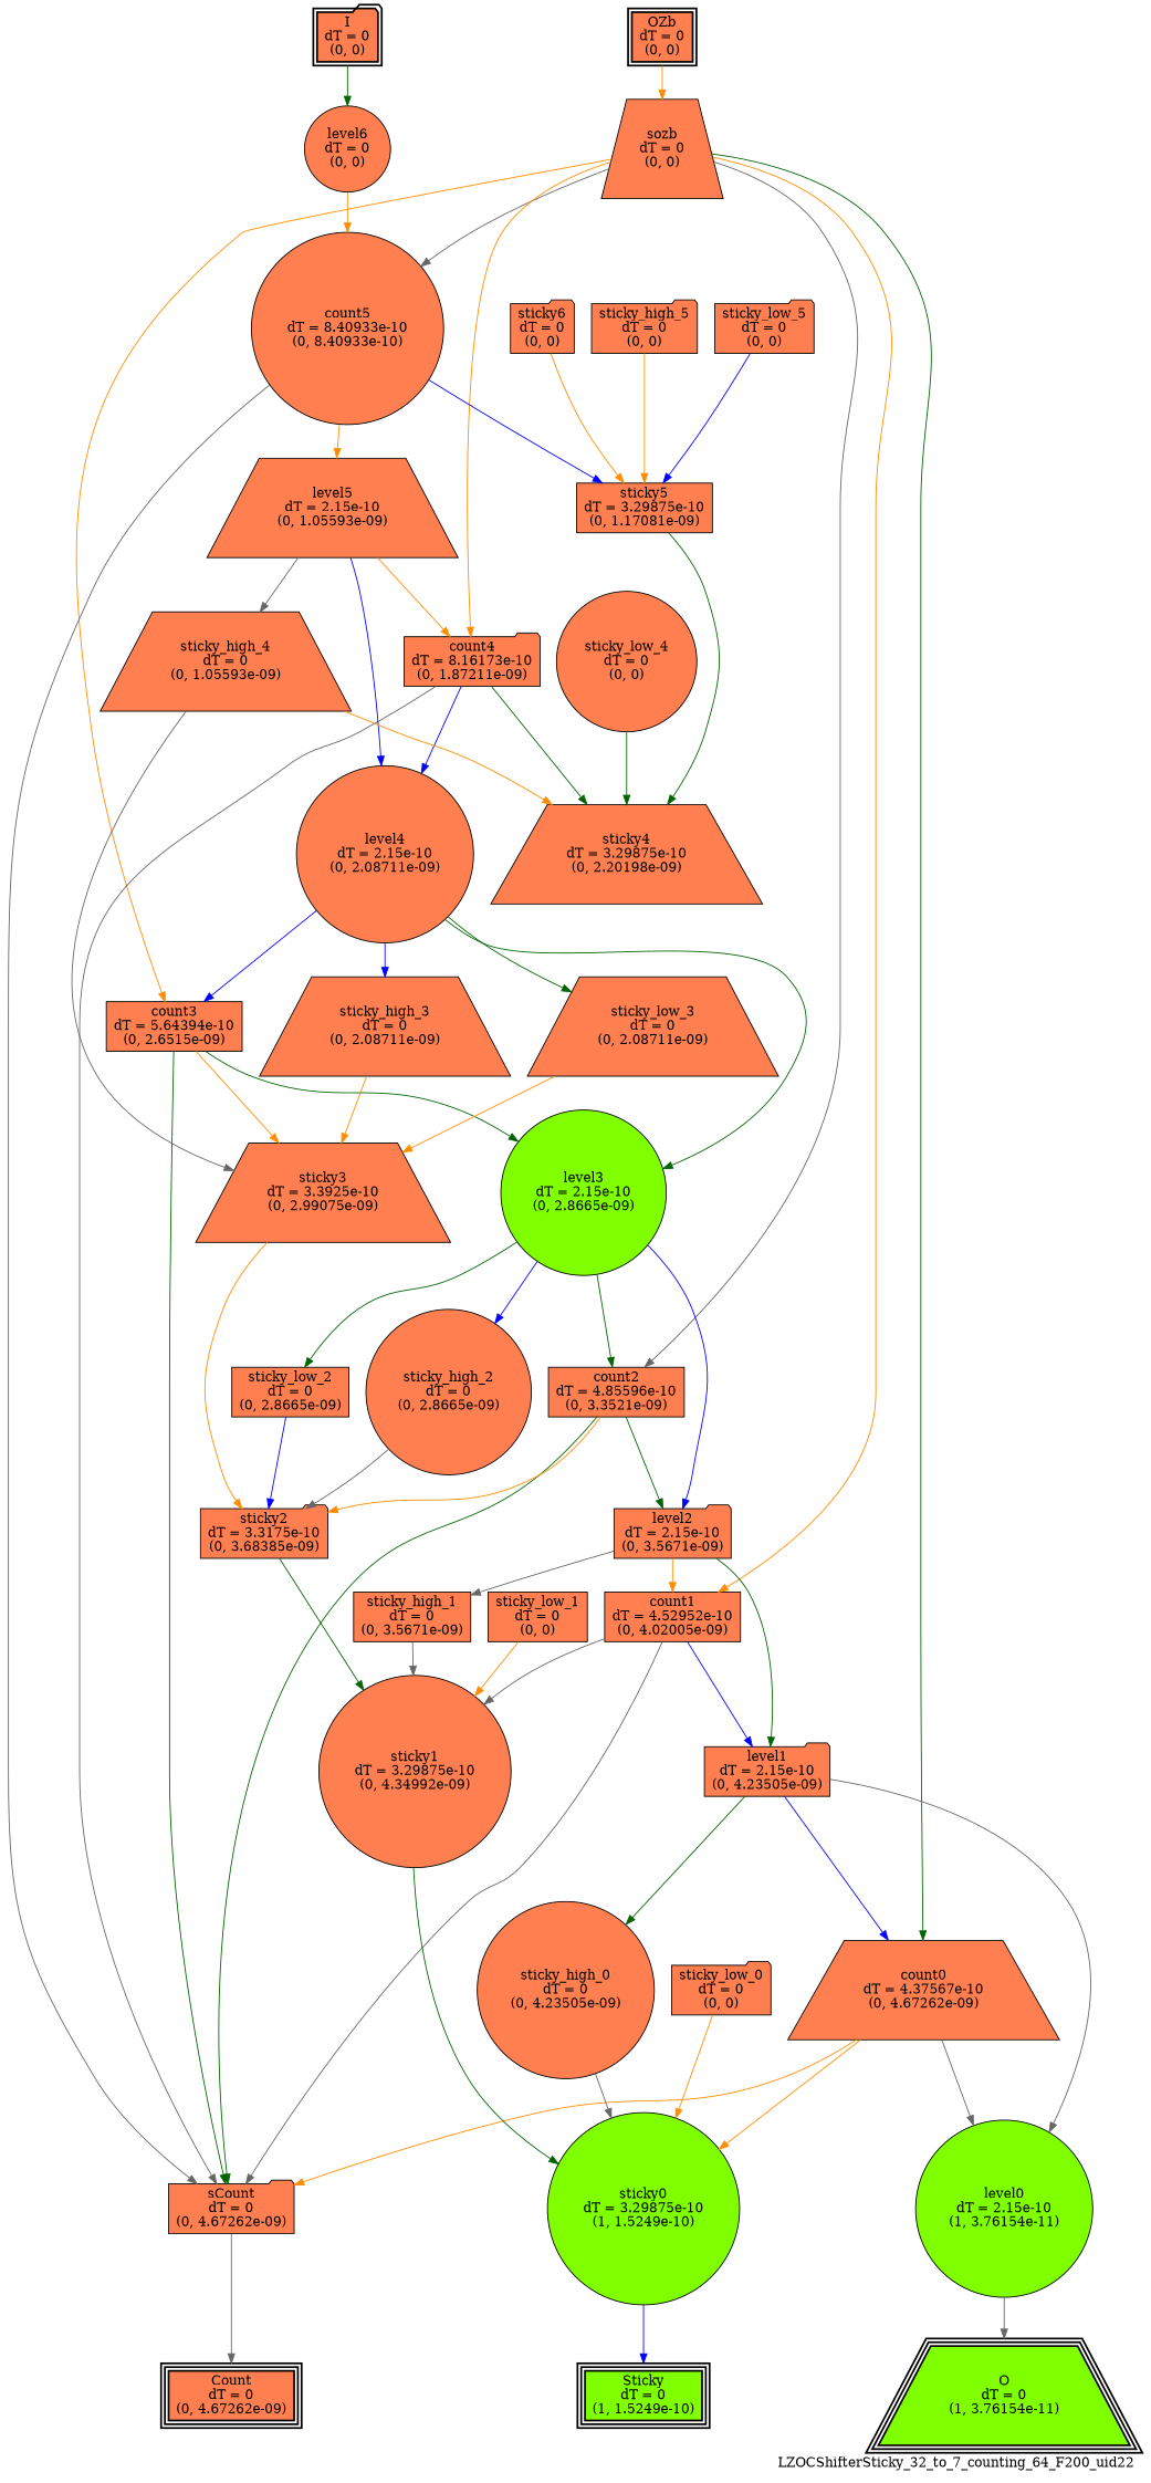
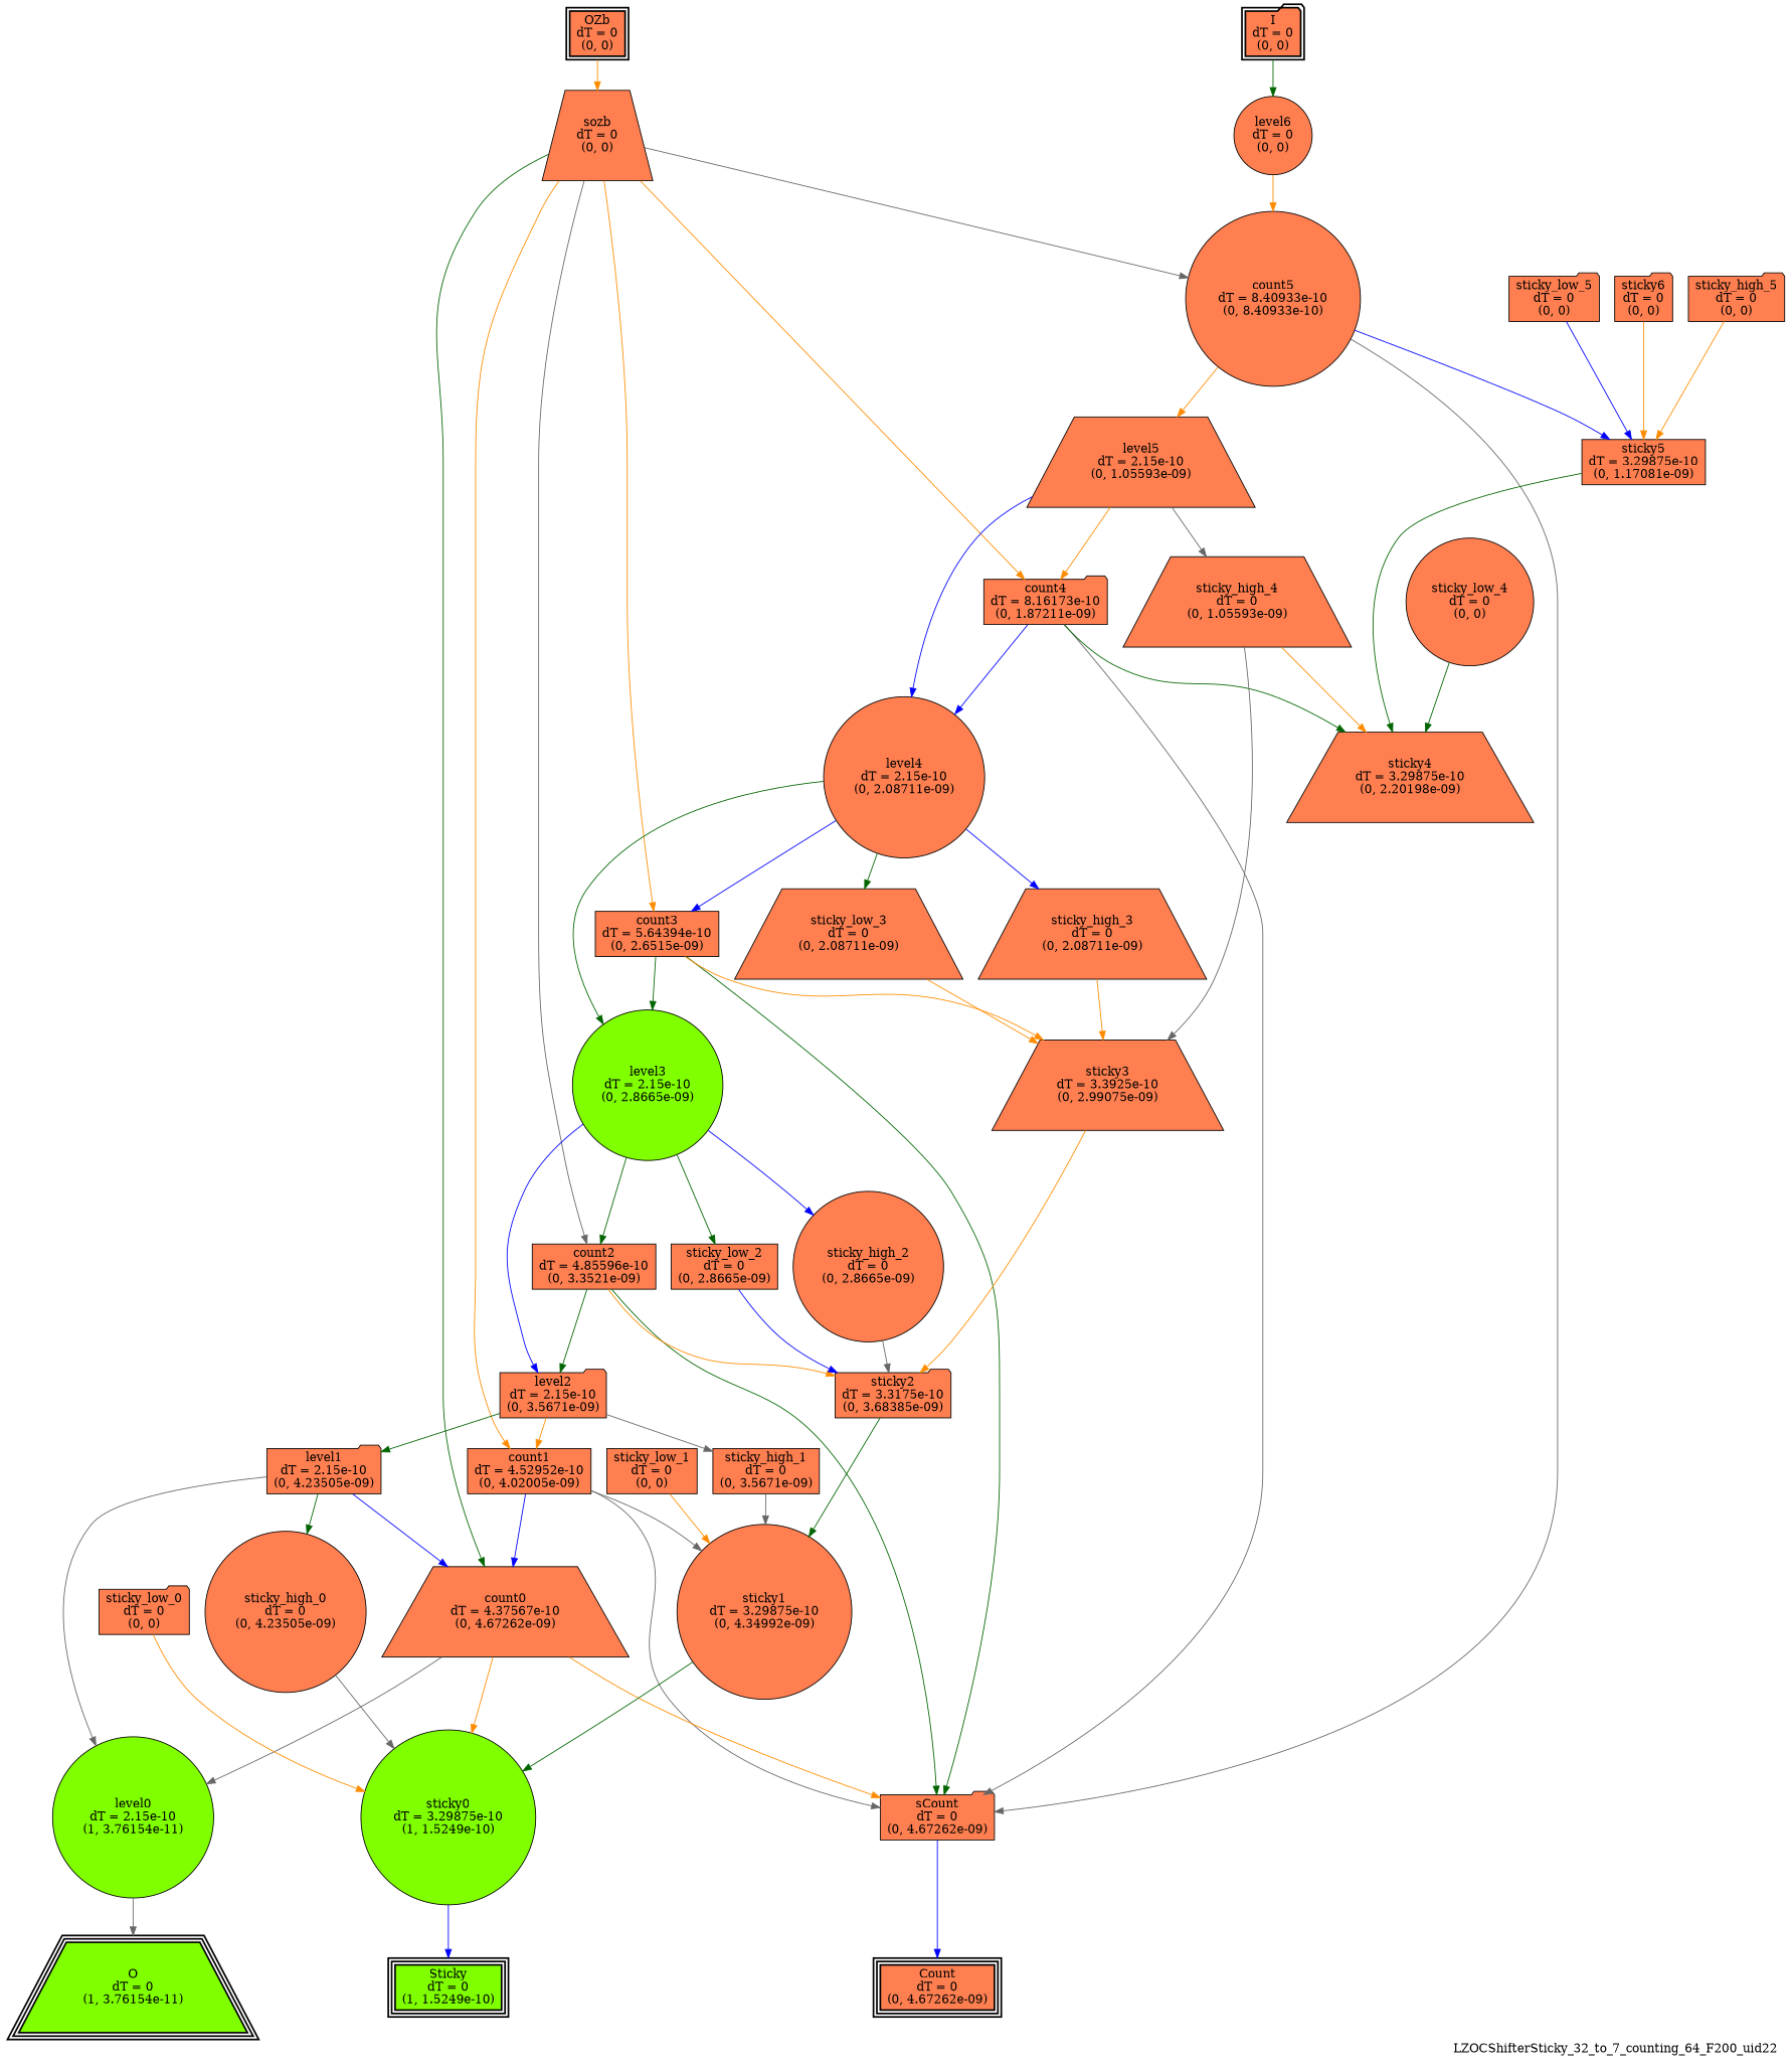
  digraph {
    label=LZOCShifterSticky_32_to_7_counting_64_F200_uid22
    labeljust=right
    labelloc=bottom
    nodesep=0.25
    ranksep=0.5
    node [color=black fillcolor=coral peripheries=1 shape=folder style=filled]
    edge [arrowhead=normal arrowsize=1.0 arrowtail=normal color=darkorange dir=forward]
    n1 [label="I\ndT = 0\n(0, 0)" peripheries=2 style="bold, filled"]
    n2 [label="OZb\ndT = 0\n(0, 0)" peripheries=2 shape=box style="bold, filled"]
    n3 [label="Count\ndT = 0\n(0, 4.67262e-09)" peripheries=3 shape=box style="bold, filled"]
    n4 [fillcolor=chartreuse label="O\ndT = 0\n(1, 3.76154e-11)" peripheries=3 shape=trapezium style="bold, filled"]
    n5 [fillcolor=chartreuse label="Sticky\ndT = 0\n(1, 1.5249e-10)" peripheries=3 shape=box style="bold, filled"]
    n6 [label="level6\ndT = 0\n(0, 0)" shape=circle]
    n7 [label="sozb\ndT = 0\n(0, 0)" shape=trapezium]
    n8 [label="count5\ndT = 8.40933e-10\n(0, 8.40933e-10)" shape=circle]
    n9 [label="count4\ndT = 8.16173e-10\n(0, 1.87211e-09)"]
    n10 [label="count3\ndT = 5.64394e-10\n(0, 2.6515e-09)" shape=box]
    n11 [label="count2\ndT = 4.85596e-10\n(0, 3.3521e-09)" shape=box]
    n12 [label="count1\ndT = 4.52952e-10\n(0, 4.02005e-09)" shape=box]
    n13 [label="count0\ndT = 4.37567e-10\n(0, 4.67262e-09)" shape=trapezium]
    n14 [label="level5\ndT = 2.15e-10\n(0, 1.05593e-09)" shape=trapezium]
    n15 [label="sticky5\ndT = 3.29875e-10\n(0, 1.17081e-09)" shape=box]
    n16 [label="sCount\ndT = 0\n(0, 4.67262e-09)"]
    n17 [label="level4\ndT = 2.15e-10\n(0, 2.08711e-09)" shape=circle]
    n18 [label="sticky_high_4\ndT = 0\n(0, 1.05593e-09)" shape=trapezium]
    n19 [label="sticky4\ndT = 3.29875e-10\n(0, 2.20198e-09)" shape=trapezium]
    n20 [fillcolor=chartreuse label="level3\ndT = 2.15e-10\n(0, 2.8665e-09)" shape=circle]
    n21 [label="sticky3\ndT = 3.3925e-10\n(0, 2.99075e-09)" shape=trapezium]
    n22 [label="level2\ndT = 2.15e-10\n(0, 3.5671e-09)"]
    n23 [label="sticky2\ndT = 3.3175e-10\n(0, 3.68385e-09)"]
    n24 [label="level1\ndT = 2.15e-10\n(0, 4.23505e-09)"]
    n25 [label="sticky1\ndT = 3.29875e-10\n(0, 4.34992e-09)" shape=circle]
    n26 [fillcolor=chartreuse label="level0\ndT = 2.15e-10\n(1, 3.76154e-11)" shape=circle]
    n27 [fillcolor=chartreuse label="sticky0\ndT = 3.29875e-10\n(1, 1.5249e-10)" shape=circle]
    n28 [label="sticky6\ndT = 0\n(0, 0)"]
    n29 [label="sticky_high_3\ndT = 0\n(0, 2.08711e-09)" shape=trapezium]
    n30 [label="sticky_low_3\ndT = 0\n(0, 2.08711e-09)" shape=trapezium]
    n31 [label="sticky_high_5\ndT = 0\n(0, 0)"]
    n32 [label="sticky_low_5\ndT = 0\n(0, 0)"]
    n33 [label="sticky_high_2\ndT = 0\n(0, 2.8665e-09)" shape=circle]
    n34 [label="sticky_low_2\ndT = 0\n(0, 2.8665e-09)" shape=box]
    n35 [label="sticky_low_4\ndT = 0\n(0, 0)" shape=circle]
    n36 [label="sticky_high_1\ndT = 0\n(0, 3.5671e-09)" shape=box]
    n37 [label="sticky_high_0\ndT = 0\n(0, 4.23505e-09)" shape=circle]
    n38 [label="sticky_low_1\ndT = 0\n(0, 0)" shape=box]
    n39 [label="sticky_low_0\ndT = 0\n(0, 0)"]
    subgraph sub_1 {
      rank=same
      n1
      n2
    }
    subgraph sub_2 {
      rank=same
      n3
      n4
      n5
    }
    n1 -> n6 [color=darkgreen]
    n2 -> n7
    n6 -> n8
    n7 -> n8 [color=gray40]
    n7 -> n9
    n7 -> n10
    n7 -> n11 [color=gray40]
    n7 -> n12
    n7 -> n13 [color=darkgreen]
    n8 -> n14
    n8 -> n15 [color=blue]
    n8 -> n16 [color=gray40]
    n9 -> n16 [color=gray40]
    n9 -> n17 [color=blue]
    n9 -> n19 [color=darkgreen]
    n10 -> n16 [color=darkgreen]
    n10 -> n20 [color=darkgreen]
    n10 -> n21
    n11 -> n16 [color=darkgreen]
    n11 -> n22 [color=darkgreen]
    n11 -> n23
    n12 -> n16 [color=gray40]
-   n12 -> n24 [color=blue]
+   n12 -> n13 [color=blue]
    n12 -> n25 [color=gray40]
    n13 -> n16
    n13 -> n26 [color=gray40]
    n13 -> n27
    n14 -> n9
    n14 -> n17 [color=blue]
    n14 -> n18 [color=gray40]
    n15 -> n19 [color=darkgreen]
-   n16 -> n3 [color=gray40]
+   n16 -> n3 [color=blue]
    n17 -> n10 [color=blue]
    n17 -> n20 [color=darkgreen]
    n17 -> n29 [color=blue]
    n17 -> n30 [color=darkgreen]
    n18 -> n19
    n18 -> n21 [color=gray40]
    n20 -> n11 [color=darkgreen]
    n20 -> n22 [color=blue]
    n20 -> n33 [color=blue]
    n20 -> n34 [color=darkgreen]
    n21 -> n23
    n22 -> n12
    n22 -> n24 [color=darkgreen]
    n22 -> n36 [color=gray40]
    n23 -> n25 [color=darkgreen]
    n24 -> n13 [color=blue]
    n24 -> n26 [color=gray40]
    n24 -> n37 [color=darkgreen]
    n25 -> n27 [color=darkgreen]
    n26 -> n4 [color=gray40]
    n27 -> n5 [color=blue]
    n28 -> n15
    n29 -> n21
    n30 -> n21
    n31 -> n15
    n32 -> n15 [color=blue]
    n33 -> n23 [color=gray40]
    n34 -> n23 [color=blue]
    n35 -> n19 [color=darkgreen]
    n36 -> n25 [color=gray40]
    n37 -> n27 [color=gray40]
    n38 -> n25
    n39 -> n27
  }
